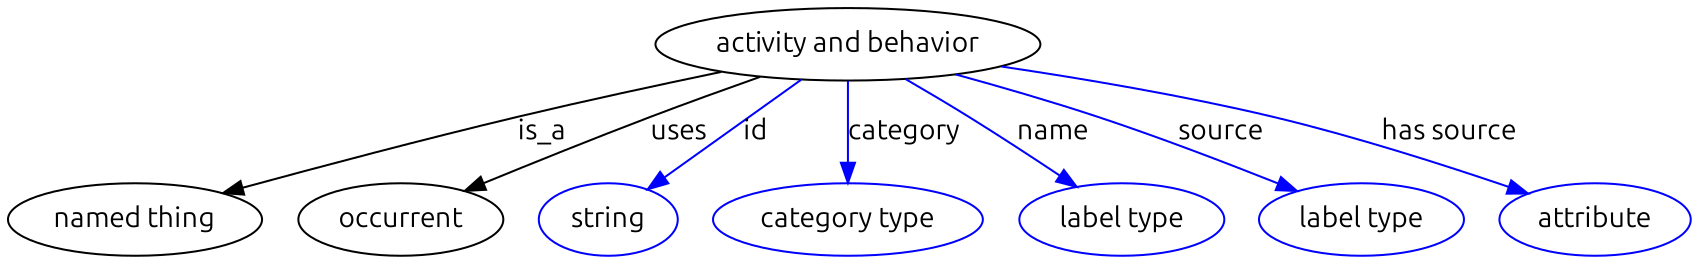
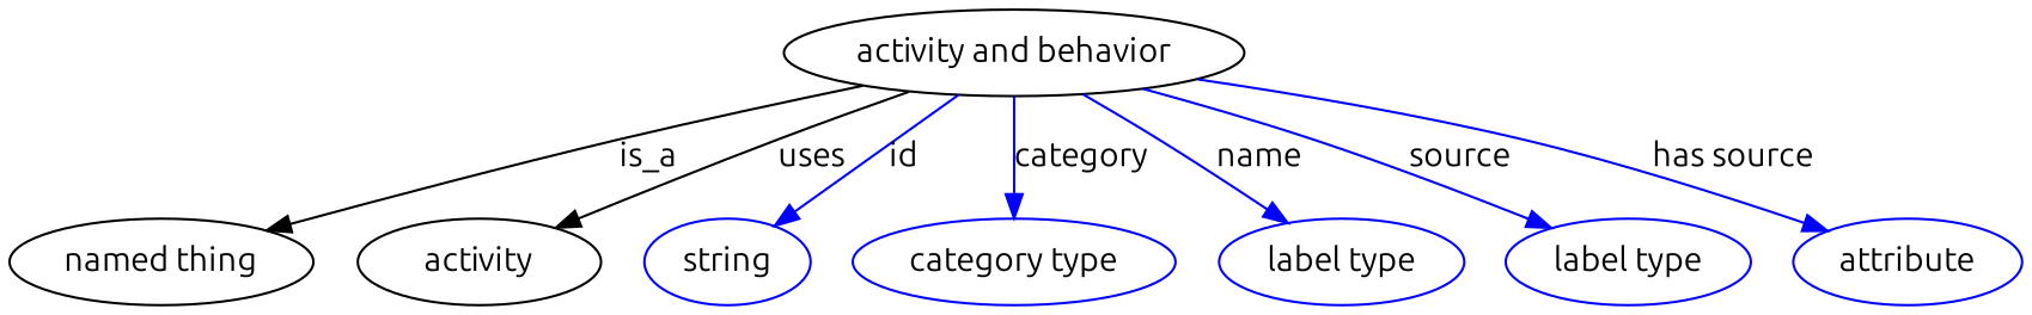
  digraph {
    fontname=Ubuntu
    node [fontname=Ubuntu color=blue]
    edge [fontname=Ubuntu color=blue style=solid]
    n1 [height=0.5 label="activity and behavior" width=2.3651 color=""]
    "named thing" [height=0.5 width=1.5346 color=""]
-   occurrent [height=0.5 width=1.2277 color=""]
+   occurrent [height=0.5 width=1.2277 label=activity color=""]
    n4 [height=0.5 label=string width=0.84854]
    n5 [height=0.5 label="category type" width=1.6249]
    n6 [height=0.5 label="label type" width=1.2638]
    n7 [height=0.5 label="label type" width=1.2638]
    n8 [height=0.5 label=attribute width=1.1193]
    n1 -> "named thing" [label=is_a color="" style=""]
    n1 -> occurrent [label=uses color="" style=""]
    n1 -> n4 [label=id]
    n1 -> n5 [label=category]
    n1 -> n6 [label=name]
    n1 -> n7 [label=source]
    n1 -> n8 [label="has source"]
  }
